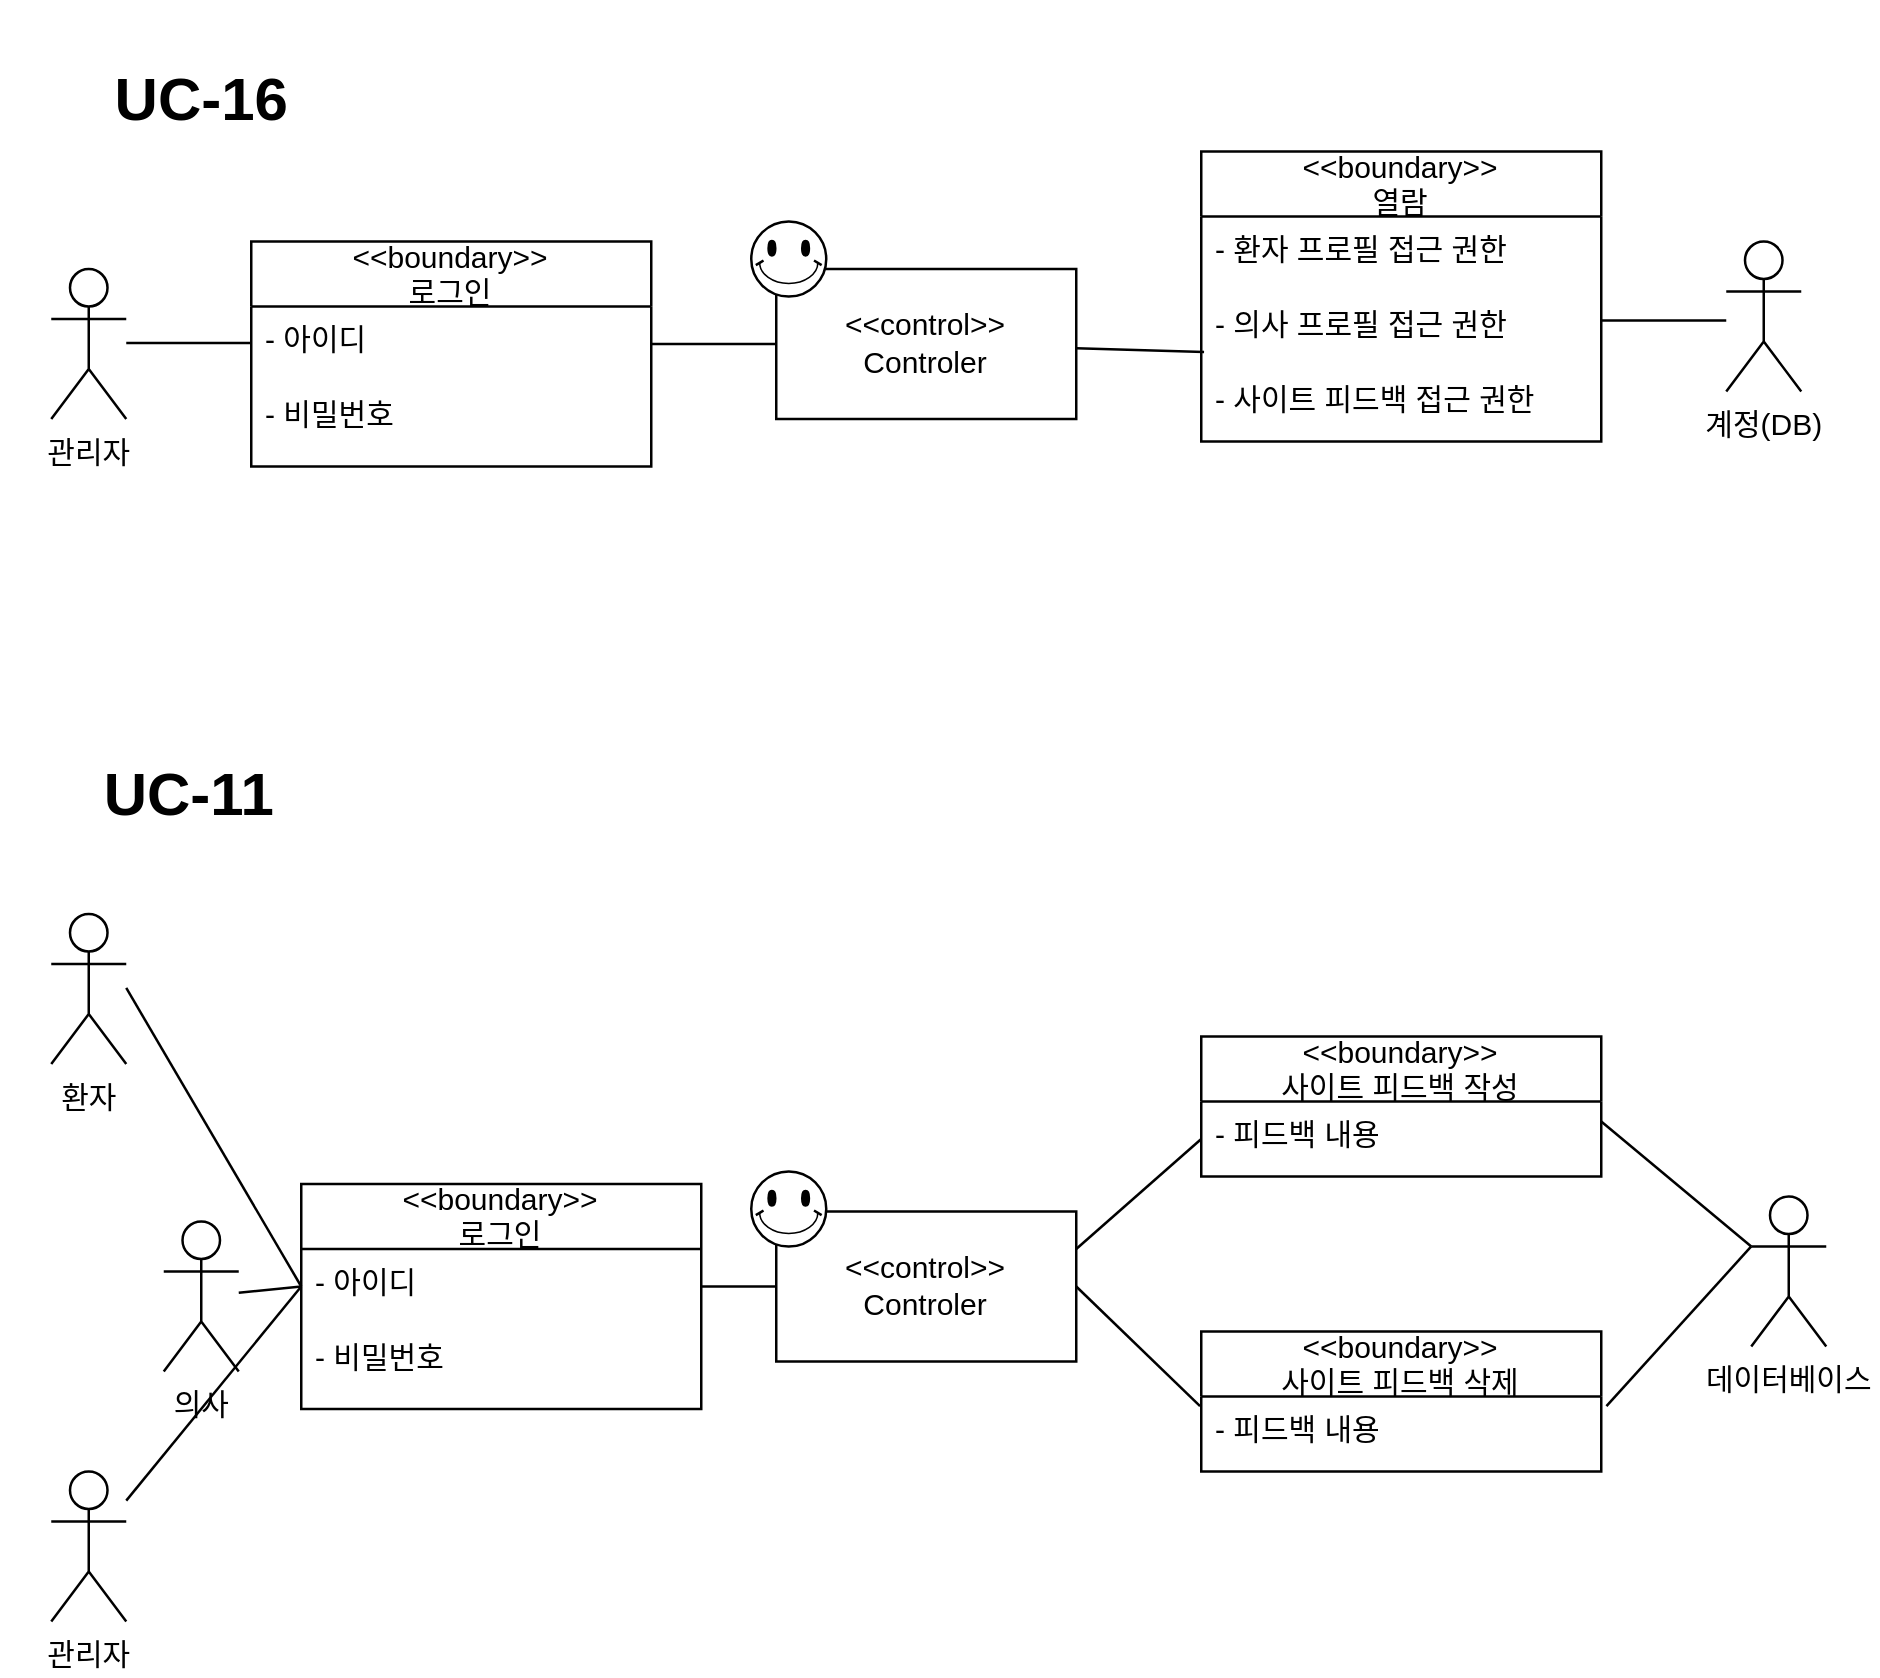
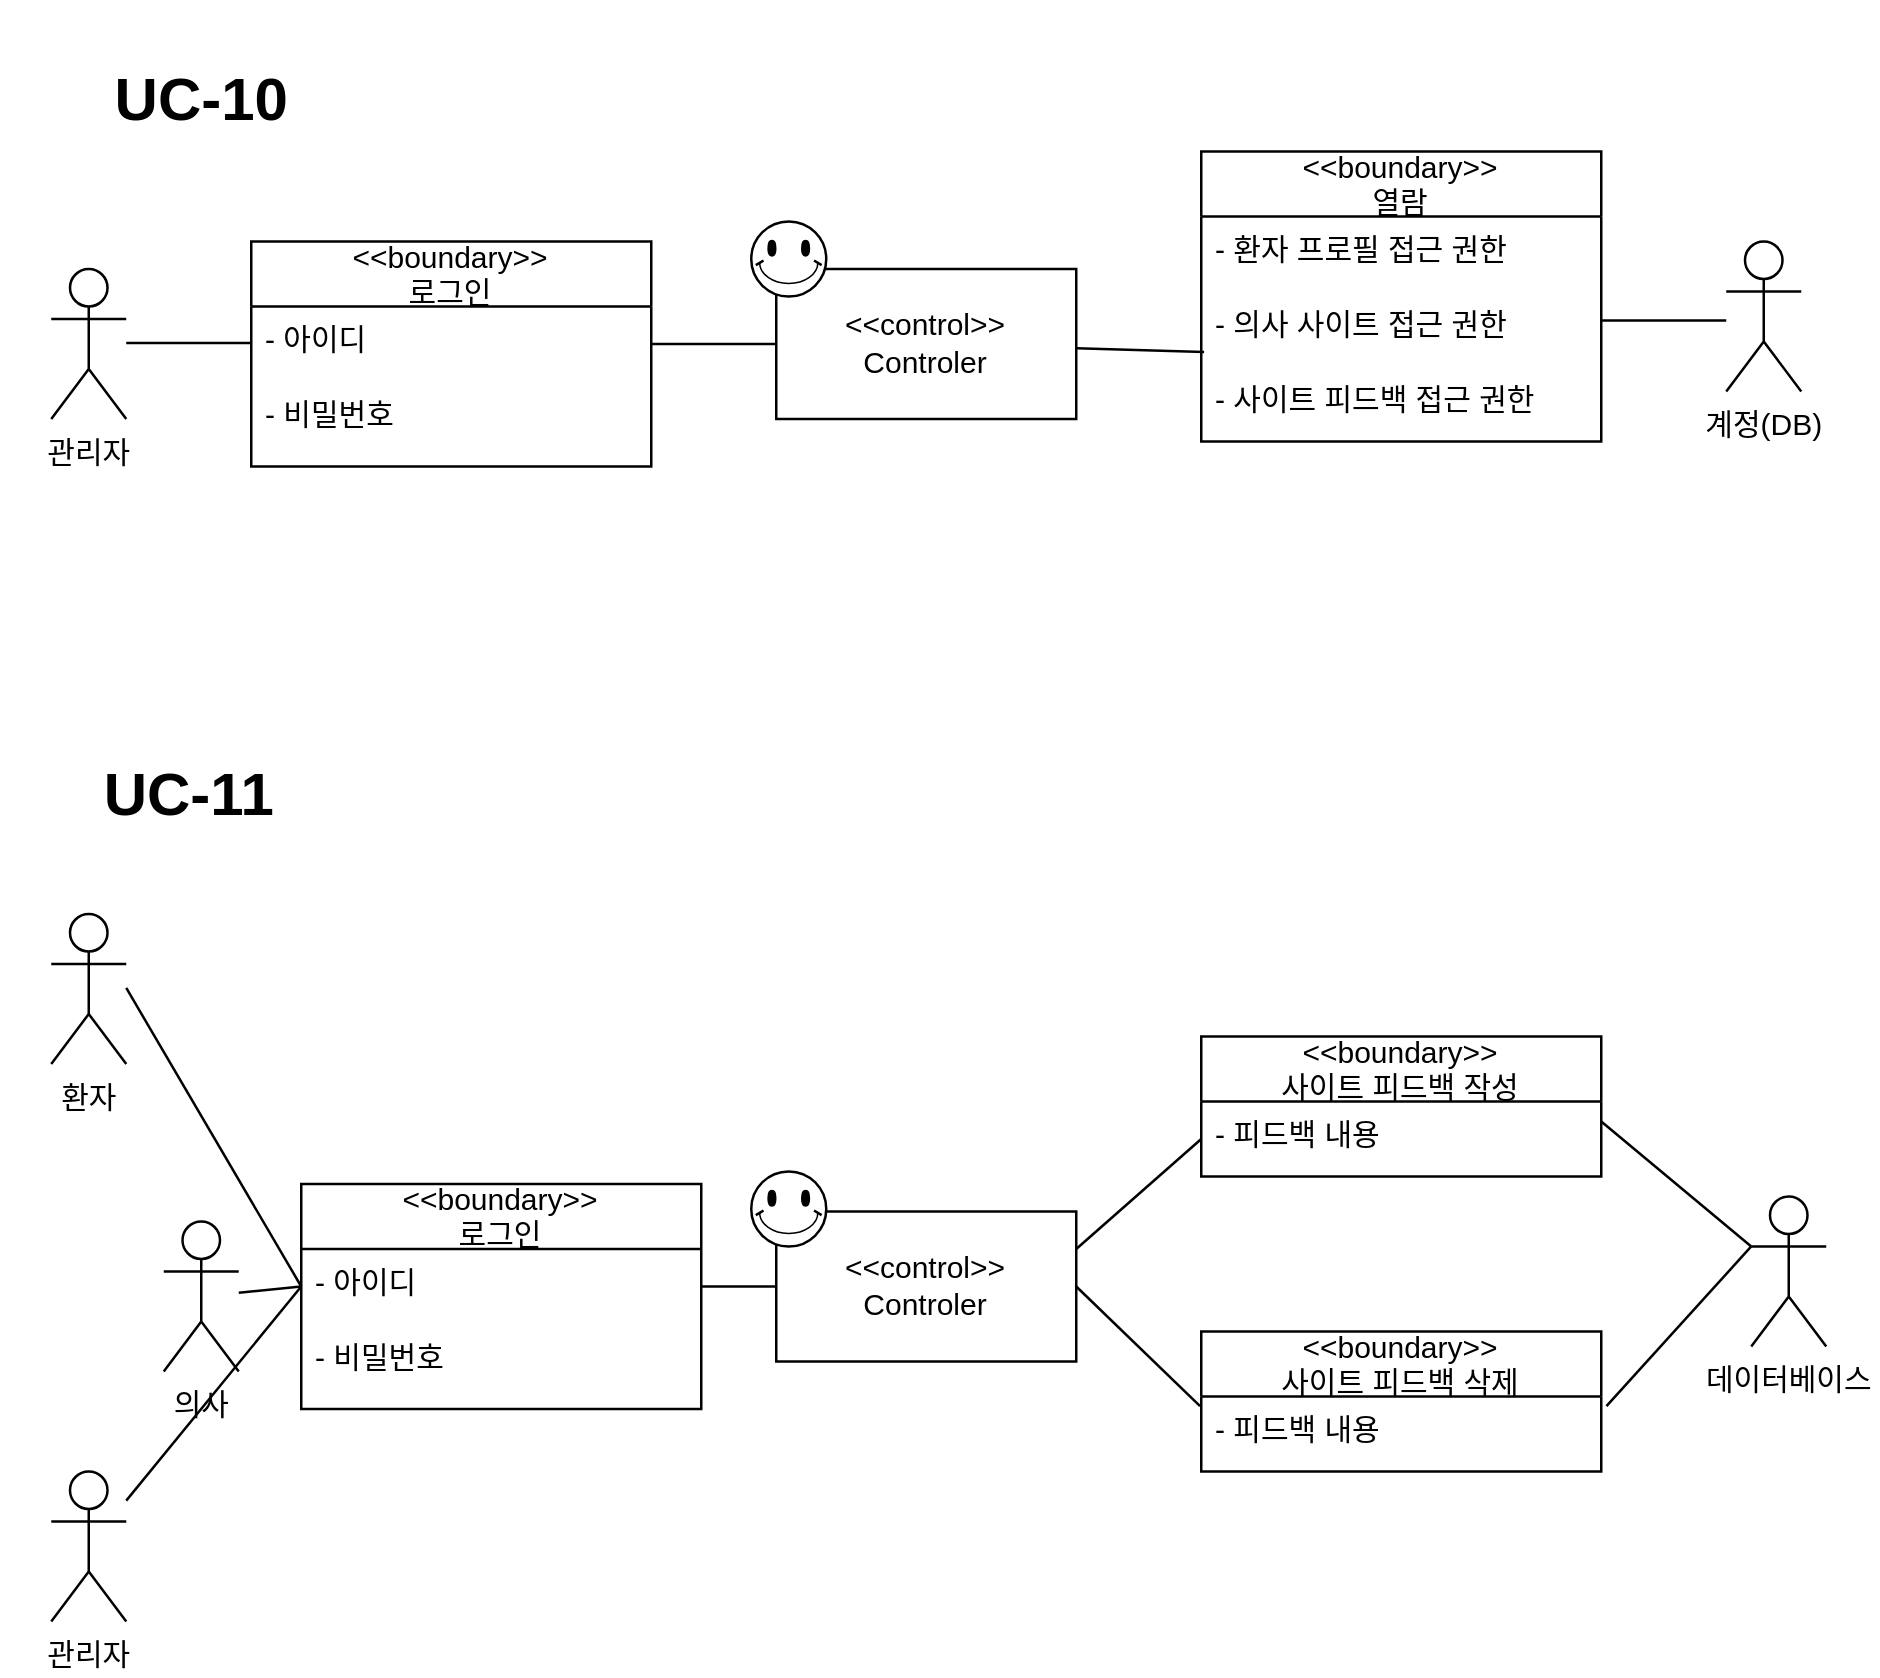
  <mxCell id="0" />
  <mxCell id="1" parent="0" />
  <mxCell id="2" value="관리자" style="shape=umlActor;verticalLabelPosition=bottom;verticalAlign=top;html=1;outlineConnect=0;" vertex="1" parent="1"><mxGeometry x="20" y="107" width="30" height="60" as="geometry" /></mxCell>
  <mxCell id="3" value="계정(DB)" style="shape=umlActor;verticalLabelPosition=bottom;verticalAlign=top;html=1;outlineConnect=0;" vertex="1" parent="1"><mxGeometry x="690" y="96" width="30" height="60" as="geometry" /></mxCell>
  <mxCell id="4" value="&lt;&lt;boundary&gt;&gt;&#10;로그인" style="swimlane;fontStyle=0;childLayout=stackLayout;horizontal=1;startSize=26;horizontalStack=0;resizeParent=1;resizeParentMax=0;resizeLast=0;collapsible=1;marginBottom=0;align=center;fontSize=12;" vertex="1" parent="1"><mxGeometry x="100" y="96" width="160" height="90" as="geometry" /></mxCell>
  <mxCell id="5" value="- 아이디" style="text;strokeColor=none;fillColor=none;spacingLeft=4;spacingRight=4;overflow=hidden;rotatable=0;points=[[0,0.5],[1,0.5]];portConstraint=eastwest;fontSize=12;" vertex="1" parent="4"><mxGeometry y="26" width="160" height="30" as="geometry" /></mxCell>
  <mxCell id="6" value="- 비밀번호" style="text;strokeColor=none;fillColor=none;spacingLeft=4;spacingRight=4;overflow=hidden;rotatable=0;points=[[0,0.5],[1,0.5]];portConstraint=eastwest;fontSize=12;" vertex="1" parent="4"><mxGeometry y="56" width="160" height="34" as="geometry" /></mxCell>
  <mxCell id="7" value="&lt;&lt;boundary&gt;&gt;&#10;열람" style="swimlane;fontStyle=0;childLayout=stackLayout;horizontal=1;startSize=26;horizontalStack=0;resizeParent=1;resizeParentMax=0;resizeLast=0;collapsible=1;marginBottom=0;align=center;fontSize=12;" vertex="1" parent="1"><mxGeometry x="480" y="60" width="160" height="116" as="geometry" /></mxCell>
  <mxCell id="8" value="- 환자 프로필 접근 권한" style="text;strokeColor=none;fillColor=none;spacingLeft=4;spacingRight=4;overflow=hidden;rotatable=0;points=[[0,0.5],[1,0.5]];portConstraint=eastwest;fontSize=12;" vertex="1" parent="7"><mxGeometry y="26" width="160" height="30" as="geometry" /></mxCell>
- <mxCell id="9" value="- 의사 프로필 접근 권한" style="text;strokeColor=none;fillColor=none;spacingLeft=4;spacingRight=4;overflow=hidden;rotatable=0;points=[[0,0.5],[1,0.5]];portConstraint=eastwest;fontSize=12;" vertex="1" parent="7"><mxGeometry y="56" width="160" height="30" as="geometry" /></mxCell>
+ <mxCell id="9" value="- 의사 사이트 접근 권한" style="text;strokeColor=none;fillColor=none;spacingLeft=4;spacingRight=4;overflow=hidden;rotatable=0;points=[[0,0.5],[1,0.5]];portConstraint=eastwest;fontSize=12;" vertex="1" parent="7"><mxGeometry y="56" width="160" height="30" as="geometry" /></mxCell>
  <mxCell id="10" value="- 사이트 피드백 접근 권한" style="text;strokeColor=none;fillColor=none;spacingLeft=4;spacingRight=4;overflow=hidden;rotatable=0;points=[[0,0.5],[1,0.5]];portConstraint=eastwest;fontSize=12;" vertex="1" parent="7"><mxGeometry y="86" width="160" height="30" as="geometry" /></mxCell>
  <mxCell id="11" value="&amp;lt;&amp;lt;control&amp;gt;&amp;gt;&lt;br&gt;Controler" style="rounded=0;whiteSpace=wrap;html=1;fontSize=12;" vertex="1" parent="1"><mxGeometry x="310" y="107" width="120" height="60" as="geometry" /></mxCell>
  <mxCell id="12" value="" style="endArrow=none;html=1;fontSize=12;exitX=0;exitY=0.5;exitDx=0;exitDy=0;entryX=1;entryY=0.5;entryDx=0;entryDy=0;" edge="1" parent="1" source="11" target="5"><mxGeometry width="50" height="50" relative="1" as="geometry"><mxPoint x="160" y="228" as="sourcePoint" /><mxPoint x="263" y="136" as="targetPoint" /><Array as="points" /></mxGeometry></mxCell>
  <mxCell id="13" value="" style="endArrow=none;html=1;fontSize=12;entryX=0.007;entryY=0.806;entryDx=0;entryDy=0;entryPerimeter=0;" edge="1" parent="1" source="11" target="9"><mxGeometry width="50" height="50" relative="1" as="geometry"><mxPoint x="280" y="318" as="sourcePoint" /><mxPoint x="330" y="268" as="targetPoint" /></mxGeometry></mxCell>
  <mxCell id="14" value="" style="verticalLabelPosition=bottom;verticalAlign=top;html=1;shape=mxgraph.basic.smiley;fontSize=12;" vertex="1" parent="1"><mxGeometry x="300" y="88" width="30" height="30" as="geometry" /></mxCell>
  <mxCell id="15" value="" style="endArrow=none;html=1;fontSize=12;exitX=0;exitY=0.5;exitDx=0;exitDy=0;entryX=1;entryY=0.5;entryDx=0;entryDy=0;" edge="1" parent="1"><mxGeometry width="50" height="50" relative="1" as="geometry"><mxPoint x="100" y="136.58" as="sourcePoint" /><mxPoint x="50" y="136.58" as="targetPoint" /><Array as="points" /></mxGeometry></mxCell>
  <mxCell id="16" value="" style="endArrow=none;html=1;fontSize=12;exitX=0;exitY=0.5;exitDx=0;exitDy=0;entryX=1;entryY=0.5;entryDx=0;entryDy=0;" edge="1" parent="1"><mxGeometry width="50" height="50" relative="1" as="geometry"><mxPoint x="690" y="127.58" as="sourcePoint" /><mxPoint x="640" y="127.58" as="targetPoint" /><Array as="points" /></mxGeometry></mxCell>
  <mxCell id="17" value="환자" style="shape=umlActor;verticalLabelPosition=bottom;verticalAlign=top;html=1;outlineConnect=0;" vertex="1" parent="1"><mxGeometry x="20" y="365" width="30" height="60" as="geometry" /></mxCell>
  <mxCell id="18" value="데이터베이스" style="shape=umlActor;verticalLabelPosition=bottom;verticalAlign=top;html=1;outlineConnect=0;" vertex="1" parent="1"><mxGeometry x="700" y="478" width="30" height="60" as="geometry" /></mxCell>
  <mxCell id="19" value="&lt;&lt;boundary&gt;&gt;&#10;로그인" style="swimlane;fontStyle=0;childLayout=stackLayout;horizontal=1;startSize=26;horizontalStack=0;resizeParent=1;resizeParentMax=0;resizeLast=0;collapsible=1;marginBottom=0;align=center;fontSize=12;" vertex="1" parent="1"><mxGeometry x="120" y="473" width="160" height="90" as="geometry" /></mxCell>
  <mxCell id="20" value="- 아이디" style="text;strokeColor=none;fillColor=none;spacingLeft=4;spacingRight=4;overflow=hidden;rotatable=0;points=[[0,0.5],[1,0.5]];portConstraint=eastwest;fontSize=12;" vertex="1" parent="19"><mxGeometry y="26" width="160" height="30" as="geometry" /></mxCell>
  <mxCell id="21" value="- 비밀번호" style="text;strokeColor=none;fillColor=none;spacingLeft=4;spacingRight=4;overflow=hidden;rotatable=0;points=[[0,0.5],[1,0.5]];portConstraint=eastwest;fontSize=12;" vertex="1" parent="19"><mxGeometry y="56" width="160" height="34" as="geometry" /></mxCell>
  <mxCell id="22" value="&lt;&lt;boundary&gt;&gt;&#10;사이트 피드백 작성" style="swimlane;fontStyle=0;childLayout=stackLayout;horizontal=1;startSize=26;horizontalStack=0;resizeParent=1;resizeParentMax=0;resizeLast=0;collapsible=1;marginBottom=0;align=center;fontSize=12;" vertex="1" parent="1"><mxGeometry x="480" y="414" width="160" height="56" as="geometry" /></mxCell>
  <mxCell id="23" value="- 피드백 내용" style="text;strokeColor=none;fillColor=none;spacingLeft=4;spacingRight=4;overflow=hidden;rotatable=0;points=[[0,0.5],[1,0.5]];portConstraint=eastwest;fontSize=12;" vertex="1" parent="22"><mxGeometry y="26" width="160" height="30" as="geometry" /></mxCell>
  <mxCell id="24" value="&amp;lt;&amp;lt;control&amp;gt;&amp;gt;&lt;br&gt;Controler" style="rounded=0;whiteSpace=wrap;html=1;fontSize=12;" vertex="1" parent="1"><mxGeometry x="310" y="484" width="120" height="60" as="geometry" /></mxCell>
  <mxCell id="25" value="" style="endArrow=none;html=1;fontSize=12;exitX=0;exitY=0.5;exitDx=0;exitDy=0;entryX=1;entryY=0.5;entryDx=0;entryDy=0;" edge="1" parent="1" source="24" target="20"><mxGeometry width="50" height="50" relative="1" as="geometry"><mxPoint x="160" y="486" as="sourcePoint" /><mxPoint x="263" y="394" as="targetPoint" /><Array as="points" /></mxGeometry></mxCell>
  <mxCell id="26" value="" style="endArrow=none;html=1;fontSize=12;entryX=0;entryY=0.5;entryDx=0;entryDy=0;exitX=1;exitY=0.25;exitDx=0;exitDy=0;" edge="1" parent="1" source="24" target="23"><mxGeometry width="50" height="50" relative="1" as="geometry"><mxPoint x="280" y="576" as="sourcePoint" /><mxPoint x="481.12" y="494.18" as="targetPoint" /></mxGeometry></mxCell>
  <mxCell id="27" value="" style="verticalLabelPosition=bottom;verticalAlign=top;html=1;shape=mxgraph.basic.smiley;fontSize=12;" vertex="1" parent="1"><mxGeometry x="300" y="468" width="30" height="30" as="geometry" /></mxCell>
  <mxCell id="28" value="" style="endArrow=none;html=1;fontSize=12;exitX=0;exitY=0.5;exitDx=0;exitDy=0;entryX=1;entryY=0.5;entryDx=0;entryDy=0;" edge="1" parent="1" source="20"><mxGeometry width="50" height="50" relative="1" as="geometry"><mxPoint x="100" y="394.58" as="sourcePoint" /><mxPoint x="50" y="394.58" as="targetPoint" /><Array as="points" /></mxGeometry></mxCell>
  <mxCell id="29" value="" style="endArrow=none;html=1;fontSize=12;exitX=0;exitY=0.333;exitDx=0;exitDy=0;entryX=1;entryY=0.5;entryDx=0;entryDy=0;exitPerimeter=0;" edge="1" parent="1" source="18"><mxGeometry width="50" height="50" relative="1" as="geometry"><mxPoint x="690" y="448" as="sourcePoint" /><mxPoint x="640" y="448" as="targetPoint" /><Array as="points" /></mxGeometry></mxCell>
- <mxCell id="30" value="UC-16" style="text;strokeColor=none;fillColor=none;html=1;fontSize=24;fontStyle=1;verticalAlign=middle;align=center;" vertex="1" parent="1"><mxGeometry x="30" y="20" width="100" height="40" as="geometry" /></mxCell>
+ <mxCell id="30" value="UC-10" style="text;strokeColor=none;fillColor=none;html=1;fontSize=24;fontStyle=1;verticalAlign=middle;align=center;" vertex="1" parent="1"><mxGeometry x="30" y="20" width="100" height="40" as="geometry" /></mxCell>
  <mxCell id="31" value="UC-11" style="text;strokeColor=none;fillColor=none;html=1;fontSize=24;fontStyle=1;verticalAlign=middle;align=center;" vertex="1" parent="1"><mxGeometry x="25" y="298" width="100" height="40" as="geometry" /></mxCell>
  <mxCell id="32" value="의사" style="shape=umlActor;verticalLabelPosition=bottom;verticalAlign=top;html=1;outlineConnect=0;" vertex="1" parent="1"><mxGeometry x="65" y="488" width="30" height="60" as="geometry" /></mxCell>
  <mxCell id="33" value="관리자" style="shape=umlActor;verticalLabelPosition=bottom;verticalAlign=top;html=1;outlineConnect=0;" vertex="1" parent="1"><mxGeometry x="20" y="588" width="30" height="60" as="geometry" /></mxCell>
  <mxCell id="34" value="" style="endArrow=none;html=1;fontSize=12;exitX=0;exitY=0.5;exitDx=0;exitDy=0;" edge="1" parent="1" source="20" target="33"><mxGeometry width="50" height="50" relative="1" as="geometry"><mxPoint x="130" y="524" as="sourcePoint" /><mxPoint x="60" y="404.58" as="targetPoint" /><Array as="points" /></mxGeometry></mxCell>
  <mxCell id="35" value="" style="endArrow=none;html=1;fontSize=12;exitX=0;exitY=0.5;exitDx=0;exitDy=0;" edge="1" parent="1" source="20" target="32"><mxGeometry width="50" height="50" relative="1" as="geometry"><mxPoint x="140" y="534" as="sourcePoint" /><mxPoint x="70" y="414.58" as="targetPoint" /><Array as="points" /></mxGeometry></mxCell>
  <mxCell id="36" value="&lt;&lt;boundary&gt;&gt;&#10;사이트 피드백 삭제" style="swimlane;fontStyle=0;childLayout=stackLayout;horizontal=1;startSize=26;horizontalStack=0;resizeParent=1;resizeParentMax=0;resizeLast=0;collapsible=1;marginBottom=0;align=center;fontSize=12;" vertex="1" parent="1"><mxGeometry x="480" y="532" width="160" height="56" as="geometry" /></mxCell>
  <mxCell id="37" value="- 피드백 내용" style="text;strokeColor=none;fillColor=none;spacingLeft=4;spacingRight=4;overflow=hidden;rotatable=0;points=[[0,0.5],[1,0.5]];portConstraint=eastwest;fontSize=12;" vertex="1" parent="36"><mxGeometry y="26" width="160" height="30" as="geometry" /></mxCell>
  <mxCell id="38" value="" style="endArrow=none;html=1;fontSize=12;entryX=-0.003;entryY=0.128;entryDx=0;entryDy=0;entryPerimeter=0;exitX=1;exitY=0.5;exitDx=0;exitDy=0;" edge="1" parent="1" source="24" target="37"><mxGeometry width="50" height="50" relative="1" as="geometry"><mxPoint x="435.932" y="494" as="sourcePoint" /><mxPoint x="490" y="465" as="targetPoint" /></mxGeometry></mxCell>
  <mxCell id="39" value="" style="endArrow=none;html=1;fontSize=12;exitX=0;exitY=0.333;exitDx=0;exitDy=0;entryX=1.013;entryY=0.128;entryDx=0;entryDy=0;exitPerimeter=0;entryPerimeter=0;" edge="1" parent="1" source="18" target="37"><mxGeometry width="50" height="50" relative="1" as="geometry"><mxPoint x="710" y="508" as="sourcePoint" /><mxPoint x="650" y="458" as="targetPoint" /><Array as="points" /></mxGeometry></mxCell>
